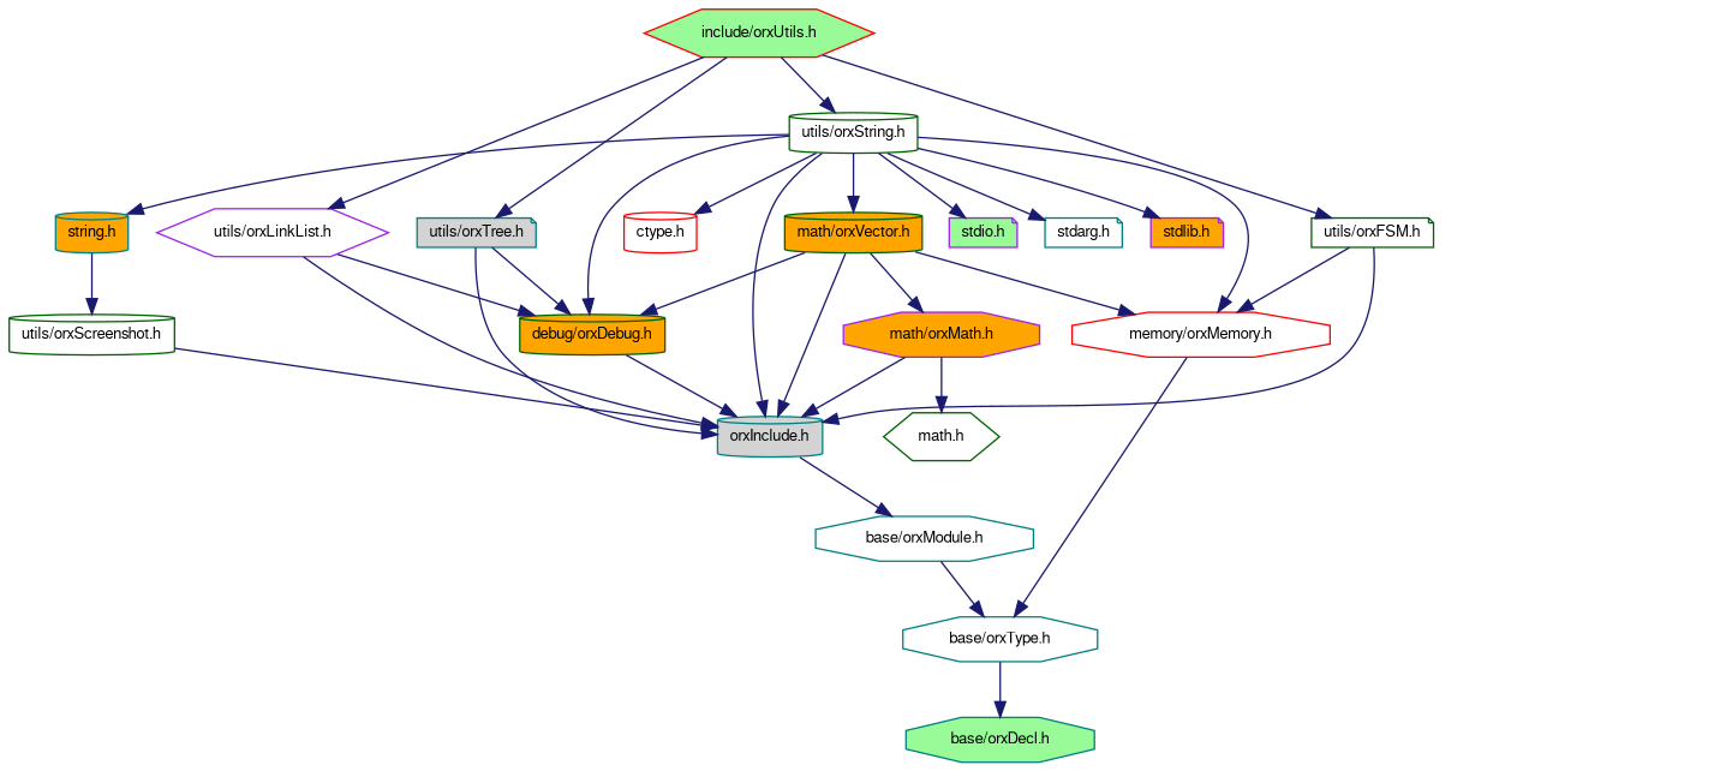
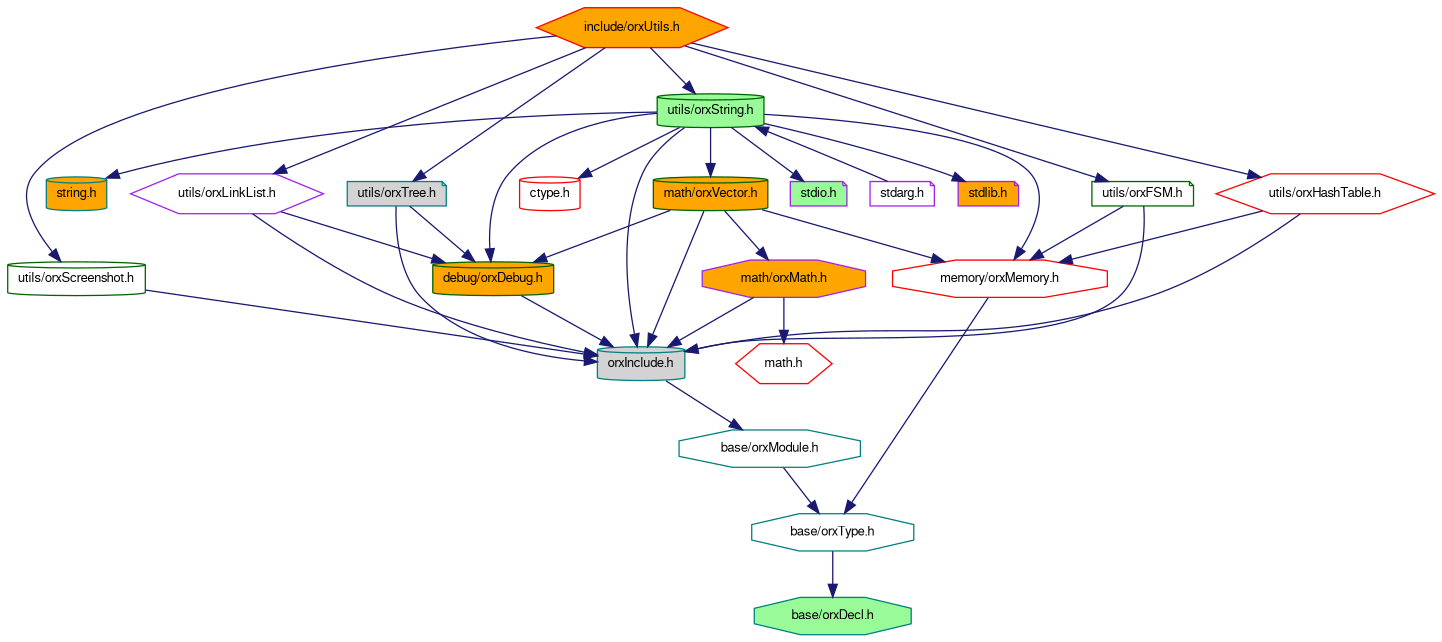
  digraph {
    node [color=teal fillcolor=white fontname=FreeSans fontsize=10 shape=cylinder style=filled]
    edge [color=midnightblue fontname=FreeSans fontsize=10 labelfontname=FreeSans labelfontsize=10 style=solid]
-   n1 [color=red fillcolor=palegreen fontcolor=black height=0.2 label="include/orxUtils.h" shape=hexagon width=0.4]
+   n1 [color=red fillcolor=orange fontcolor=black height=0.2 label="include/orxUtils.h" shape=hexagon width=0.4]
    n2 [color=darkgreen height=0.2 label="utils/orxFSM.h" shape=note width=0.4]
+   n3 [color=red height=0.2 label="utils/orxHashTable.h" shape=hexagon width=0.4]
    n4 [color=purple height=0.2 label="utils/orxLinkList.h" shape=hexagon width=0.4]
    n5 [color=darkgreen height=0.2 label="utils/orxScreenshot.h" width=0.4]
-   n6 [color=darkgreen height=0.2 label="utils/orxString.h" width=0.4]
+   n6 [color=darkgreen fillcolor=palegreen height=0.2 label="utils/orxString.h" width=0.4]
    n7 [fillcolor=lightgrey height=0.2 label="utils/orxTree.h" shape=note width=0.4]
    n8 [fillcolor=lightgrey height=0.2 label="orxInclude.h" width=0.4]
    n9 [color=red height=0.2 label="memory/orxMemory.h" shape=octagon width=0.4]
    n10 [color=darkgreen fillcolor=orange height=0.2 label="debug/orxDebug.h" width=0.4]
    n11 [color=darkgreen fillcolor=orange height=0.2 label="math/orxVector.h" width=0.4]
    n12 [color=purple fillcolor=palegreen height=0.2 label="stdio.h" shape=note width=0.4]
-   n13 [height=0.2 label="stdarg.h" shape=note width=0.4]
+   n13 [color=purple height=0.2 label="stdarg.h" shape=note width=0.4]
    n14 [fillcolor=orange height=0.2 label="string.h" width=0.4]
    n15 [color=purple fillcolor=orange height=0.2 label="stdlib.h" shape=note width=0.4]
    n16 [color=red height=0.2 label="ctype.h" width=0.4]
    n17 [height=0.2 label="base/orxModule.h" shape=octagon width=0.4]
    n18 [height=0.2 label="base/orxType.h" shape=octagon width=0.4]
    n19 [fillcolor=palegreen height=0.2 label="base/orxDecl.h" shape=octagon width=0.4]
    n20 [color=purple fillcolor=orange height=0.2 label="math/orxMath.h" shape=octagon width=0.4]
-   n21 [color=darkgreen height=0.2 label="math.h" shape=hexagon width=0.4]
+   n21 [color=red height=0.2 label="math.h" shape=hexagon width=0.4]
    n1 -> n2
+   n1 -> n3
    n1 -> n4
-   n14 -> n5
+   n1 -> n5
    n1 -> n6
    n1 -> n7
    n2 -> n8
    n2 -> n9
+   n3 -> n8
+   n3 -> n9
    n4 -> n8
    n4 -> n10
    n5 -> n8
    n6 -> n8
    n6 -> n9
    n6 -> n10
    n6 -> n11
    n6 -> n12
-   n6 -> n13
+   n13 -> n6
    n6 -> n14
    n6 -> n15
    n6 -> n16
    n7 -> n8
    n7 -> n10
    n8 -> n17
    n9 -> n18
    n10 -> n8
    n11 -> n8
    n11 -> n9
    n11 -> n10
    n11 -> n20
    n17 -> n18
    n18 -> n19
    n20 -> n8
    n20 -> n21
  }
